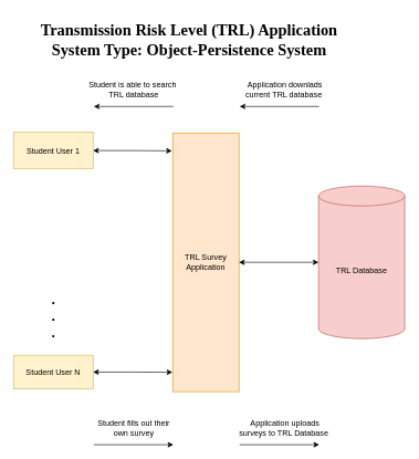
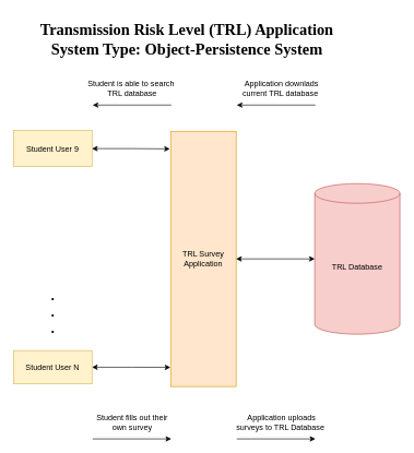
  <mxCell id="0" />
  <mxCell id="1" parent="0" />
  <mxCell id="2" value="TRL Database" style="shape=cylinder3;whiteSpace=wrap;html=1;boundedLbl=1;backgroundOutline=1;size=15;fillColor=#f8cecc;strokeColor=#b85450;" vertex="1" parent="1"><mxGeometry x="480" y="280" width="130" height="230" as="geometry" /></mxCell>
  <mxCell id="3" value="&lt;span id=&quot;docs-internal-guid-186b1e25-7fff-9e88-fef6-ecf3b2273e68&quot;&gt;&lt;span style=&quot;font-family: &amp;#34;times new roman&amp;#34; ; background-color: transparent ; vertical-align: baseline&quot;&gt;&lt;b&gt;&lt;font style=&quot;font-size: 24px&quot;&gt;Transmission Risk Level (TRL) Application System Type: Object-Persistence System&lt;/font&gt;&lt;/b&gt;&lt;/span&gt;&lt;/span&gt;" style="text;html=1;strokeColor=none;fillColor=none;align=center;verticalAlign=middle;whiteSpace=wrap;rounded=0;" vertex="1" parent="1"><mxGeometry x="50" y="20" width="470" height="80" as="geometry" /></mxCell>
  <mxCell id="4" value="TRL Survey&lt;br&gt;Application" style="rounded=0;whiteSpace=wrap;html=1;fillColor=#ffe6cc;strokeColor=#d79b00;" vertex="1" parent="1"><mxGeometry x="260" y="200" width="100" height="390" as="geometry" /></mxCell>
  <mxCell id="5" value="" style="endArrow=classic;startArrow=classic;html=1;entryX=0;entryY=0.5;entryDx=0;entryDy=0;entryPerimeter=0;exitX=1;exitY=0.5;exitDx=0;exitDy=0;" edge="1" parent="1" source="4" target="2"><mxGeometry width="50" height="50" relative="1" as="geometry"><mxPoint x="410" y="370" as="sourcePoint" /><mxPoint x="320" y="370" as="targetPoint" /></mxGeometry></mxCell>
  <mxCell id="6" style="edgeStyle=orthogonalEdgeStyle;rounded=0;orthogonalLoop=1;jettySize=auto;html=1;exitX=1;exitY=0.5;exitDx=0;exitDy=0;entryX=-0.012;entryY=0.069;entryDx=0;entryDy=0;entryPerimeter=0;startArrow=classic;startFill=1;" edge="1" parent="1" source="7" target="4"><mxGeometry relative="1" as="geometry" /></mxCell>
- <mxCell id="7" value="Student User 1" style="rounded=0;whiteSpace=wrap;html=1;fillColor=#fff2cc;strokeColor=#d6b656;" vertex="1" parent="1"><mxGeometry x="20" y="199" width="120" height="55" as="geometry" /></mxCell>
+ <mxCell id="7" value="Student User 9" style="rounded=0;whiteSpace=wrap;html=1;fillColor=#fff2cc;strokeColor=#d6b656;" vertex="1" parent="1"><mxGeometry x="20" y="199" width="120" height="55" as="geometry" /></mxCell>
  <mxCell id="8" style="edgeStyle=orthogonalEdgeStyle;rounded=0;orthogonalLoop=1;jettySize=auto;html=1;exitX=1;exitY=0.5;exitDx=0;exitDy=0;startArrow=classic;startFill=1;entryX=-0.004;entryY=0.925;entryDx=0;entryDy=0;entryPerimeter=0;" edge="1" parent="1" source="9" target="4"><mxGeometry relative="1" as="geometry"><mxPoint x="250" y="560" as="targetPoint" /></mxGeometry></mxCell>
  <mxCell id="9" value="Student User N" style="rounded=0;whiteSpace=wrap;html=1;fillColor=#fff2cc;strokeColor=#d6b656;" vertex="1" parent="1"><mxGeometry x="20" y="535" width="120" height="51" as="geometry" /></mxCell>
  <mxCell id="10" value="&lt;b style=&quot;font-size: 21px&quot;&gt;&lt;font style=&quot;font-size: 21px&quot;&gt;.&lt;br&gt;.&lt;br&gt;.&lt;br&gt;&lt;/font&gt;&lt;/b&gt;" style="text;html=1;align=center;verticalAlign=middle;resizable=0;points=[];autosize=1;" vertex="1" parent="1"><mxGeometry x="70" y="450" width="20" height="50" as="geometry" /></mxCell>
  <mxCell id="11" value="Application downlads&lt;br&gt;current TRL database&amp;nbsp;" style="text;html=1;align=center;verticalAlign=middle;resizable=0;points=[];autosize=1;" vertex="1" parent="1"><mxGeometry x="364" y="120" width="130" height="30" as="geometry" /></mxCell>
  <mxCell id="12" value="" style="endArrow=classic;html=1;" edge="1" parent="1"><mxGeometry width="50" height="50" relative="1" as="geometry"><mxPoint x="481" y="160" as="sourcePoint" /><mxPoint x="361" y="160" as="targetPoint" /></mxGeometry></mxCell>
  <mxCell id="13" value="" style="endArrow=classic;html=1;" edge="1" parent="1"><mxGeometry width="50" height="50" relative="1" as="geometry"><mxPoint x="261" y="160" as="sourcePoint" /><mxPoint x="141" y="160" as="targetPoint" /></mxGeometry></mxCell>
  <mxCell id="14" value="Student is able to search&amp;nbsp;&lt;br&gt;TRL database" style="text;html=1;align=center;verticalAlign=middle;resizable=0;points=[];autosize=1;" vertex="1" parent="1"><mxGeometry x="126" y="120" width="150" height="30" as="geometry" /></mxCell>
  <mxCell id="15" value="Application uploads &lt;br&gt;surveys to TRL Database&amp;nbsp;" style="text;html=1;align=center;verticalAlign=middle;resizable=0;points=[];autosize=1;" vertex="1" parent="1"><mxGeometry x="354" y="630" width="150" height="30" as="geometry" /></mxCell>
  <mxCell id="16" value="" style="endArrow=none;html=1;endFill=0;startArrow=classic;startFill=1;" edge="1" parent="1"><mxGeometry width="50" height="50" relative="1" as="geometry"><mxPoint x="481" y="670" as="sourcePoint" /><mxPoint x="361" y="670" as="targetPoint" /></mxGeometry></mxCell>
  <mxCell id="17" value="" style="endArrow=none;html=1;startArrow=classic;startFill=1;endFill=0;" edge="1" parent="1"><mxGeometry width="50" height="50" relative="1" as="geometry"><mxPoint x="261" y="670" as="sourcePoint" /><mxPoint x="141" y="670" as="targetPoint" /></mxGeometry></mxCell>
  <mxCell id="18" value="Student fills out their&lt;br&gt;own survey" style="text;html=1;align=center;verticalAlign=middle;resizable=0;points=[];autosize=1;" vertex="1" parent="1"><mxGeometry x="141" y="630" width="120" height="30" as="geometry" /></mxCell>
